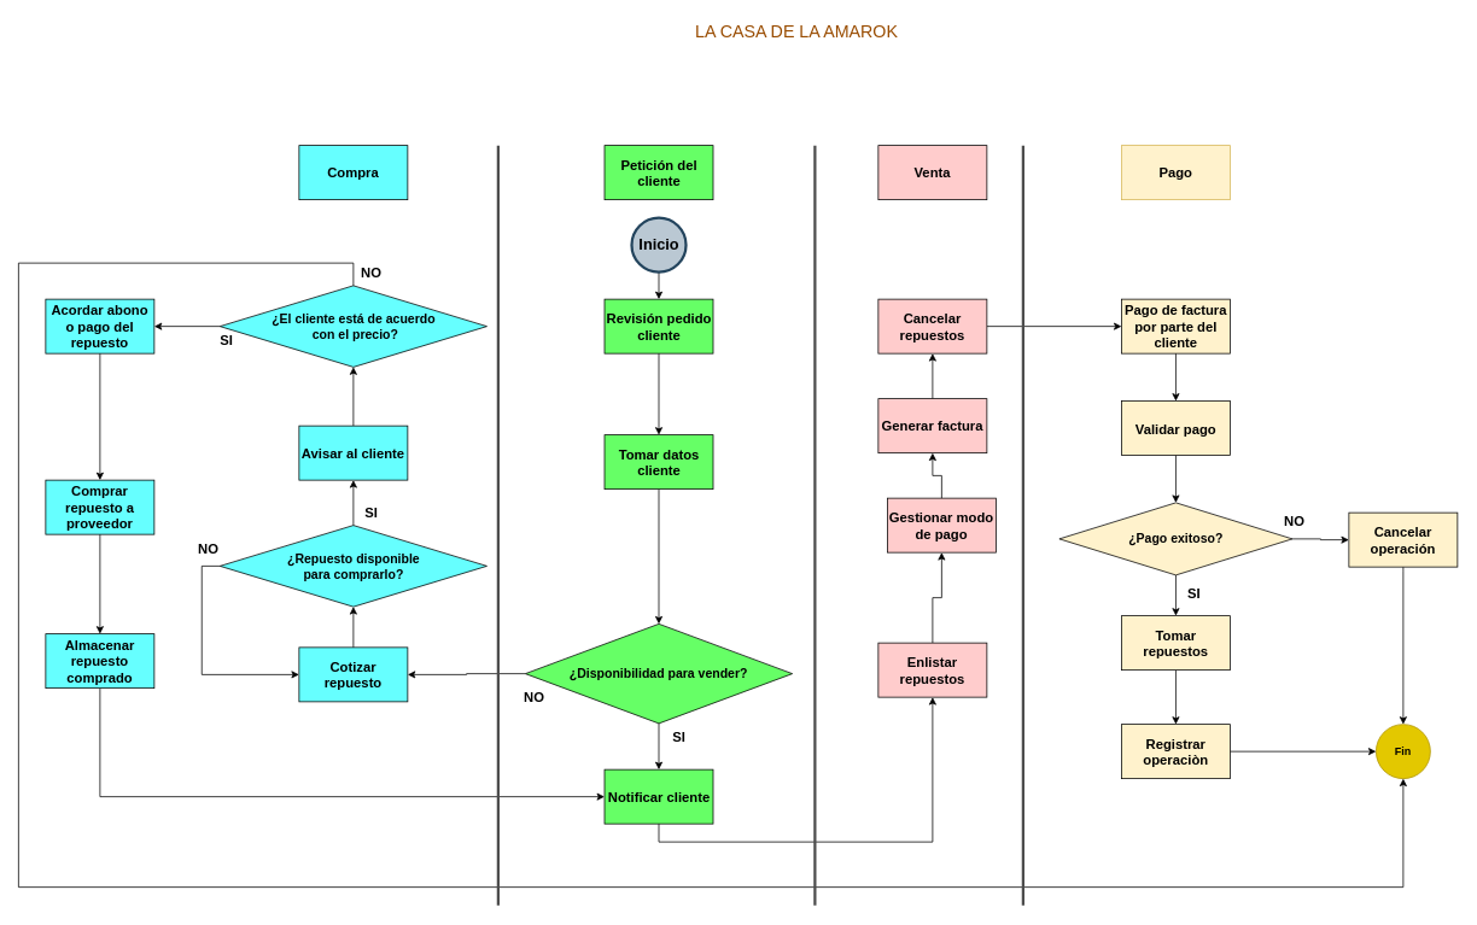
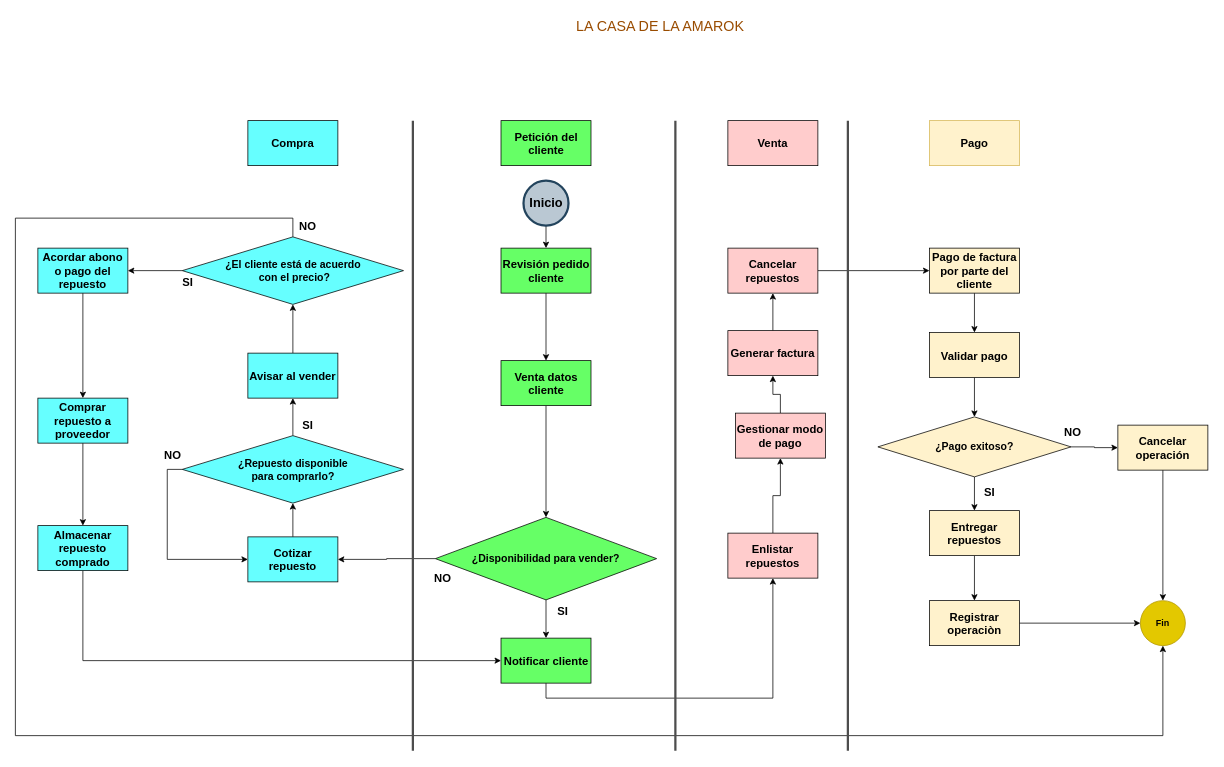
  <mxCell id="0" />
  <mxCell id="1" parent="0" />
  <mxCell id="2" style="edgeStyle=orthogonalEdgeStyle;rounded=0;orthogonalLoop=1;jettySize=auto;html=1;exitX=0.5;exitY=1;exitDx=0;exitDy=0;entryX=0.5;entryY=0;entryDx=0;entryDy=0;fontStyle=1" parent="1" source="3" target="5" edge="1"><mxGeometry relative="1" as="geometry"><mxPoint x="727.5" y="490" as="sourcePoint" /></mxGeometry></mxCell>
  <mxCell id="3" value="&lt;font style=&quot;font-size: 17px;&quot;&gt;Inicio&lt;/font&gt;" style="ellipse;whiteSpace=wrap;html=1;aspect=fixed;fontStyle=1;fillColor=#bac8d3;strokeColor=#23445d;strokeWidth=3;" parent="1" vertex="1"><mxGeometry x="697.5" y="240" width="60" height="60" as="geometry" /></mxCell>
  <mxCell id="4" style="edgeStyle=orthogonalEdgeStyle;rounded=0;orthogonalLoop=1;jettySize=auto;html=1;exitX=0.5;exitY=1;exitDx=0;exitDy=0;entryX=0.5;entryY=0;entryDx=0;entryDy=0;" parent="1" source="5" target="53" edge="1"><mxGeometry relative="1" as="geometry" /></mxCell>
  <mxCell id="5" value="Revisión pedido cliente" style="rounded=0;whiteSpace=wrap;html=1;fontSize=15;fillColor=#66FF66;fontStyle=1" parent="1" vertex="1"><mxGeometry x="667.5" y="330" width="120" height="60" as="geometry" /></mxCell>
  <mxCell id="6" style="edgeStyle=orthogonalEdgeStyle;rounded=0;orthogonalLoop=1;jettySize=auto;html=1;exitX=0;exitY=0.5;exitDx=0;exitDy=0;entryX=1;entryY=0.5;entryDx=0;entryDy=0;fontStyle=1" parent="1" source="8" target="13" edge="1"><mxGeometry relative="1" as="geometry" /></mxCell>
  <mxCell id="7" style="edgeStyle=orthogonalEdgeStyle;rounded=0;orthogonalLoop=1;jettySize=auto;html=1;exitX=0.5;exitY=1;exitDx=0;exitDy=0;entryX=0.5;entryY=0;entryDx=0;entryDy=0;fontStyle=1" parent="1" source="8" target="44" edge="1"><mxGeometry relative="1" as="geometry" /></mxCell>
  <mxCell id="8" value="¿Disponibilidad&amp;nbsp;para vender?" style="rhombus;whiteSpace=wrap;html=1;fontSize=14;fillColor=#66FF66;fontStyle=1" parent="1" vertex="1"><mxGeometry x="580" y="689" width="295" height="110" as="geometry" /></mxCell>
  <mxCell id="9" value="NO" style="text;html=1;strokeColor=none;fillColor=none;align=center;verticalAlign=middle;whiteSpace=wrap;rounded=0;fontSize=15;fontStyle=1" parent="1" vertex="1"><mxGeometry x="560" y="754" width="60" height="30" as="geometry" /></mxCell>
  <mxCell id="10" value="Petición del cliente" style="rounded=0;whiteSpace=wrap;html=1;fontSize=15;fillColor=#66FF66;fontStyle=1" parent="1" vertex="1"><mxGeometry x="667.5" y="160" width="120" height="60" as="geometry" /></mxCell>
  <mxCell id="11" value="Compra" style="rounded=0;whiteSpace=wrap;html=1;fontSize=15;fillColor=#66FFFF;fontStyle=1" parent="1" vertex="1"><mxGeometry x="330" y="160" width="120" height="60" as="geometry" /></mxCell>
  <mxCell id="12" style="edgeStyle=orthogonalEdgeStyle;rounded=0;orthogonalLoop=1;jettySize=auto;html=1;exitX=0.5;exitY=0;exitDx=0;exitDy=0;entryX=0.5;entryY=1;entryDx=0;entryDy=0;fontStyle=1" parent="1" source="13" target="16" edge="1"><mxGeometry relative="1" as="geometry" /></mxCell>
  <mxCell id="13" value="Cotizar repuesto" style="rounded=0;whiteSpace=wrap;html=1;fontSize=15;fillColor=#66FFFF;fontStyle=1" parent="1" vertex="1"><mxGeometry x="330" y="715" width="120" height="60" as="geometry" /></mxCell>
  <mxCell id="14" style="edgeStyle=orthogonalEdgeStyle;rounded=0;orthogonalLoop=1;jettySize=auto;html=1;exitX=0;exitY=0.5;exitDx=0;exitDy=0;entryX=0;entryY=0.5;entryDx=0;entryDy=0;fontStyle=1" parent="1" source="16" target="13" edge="1"><mxGeometry relative="1" as="geometry" /></mxCell>
  <mxCell id="15" style="edgeStyle=orthogonalEdgeStyle;rounded=0;orthogonalLoop=1;jettySize=auto;html=1;exitX=0.5;exitY=0;exitDx=0;exitDy=0;entryX=0.5;entryY=1;entryDx=0;entryDy=0;" parent="1" source="16" target="55" edge="1"><mxGeometry relative="1" as="geometry"><mxPoint x="390.118" y="530" as="targetPoint" /></mxGeometry></mxCell>
  <mxCell id="16" value="¿Repuesto disponible &lt;br&gt;para comprarlo?" style="rhombus;whiteSpace=wrap;html=1;fontSize=14;fillColor=#66FFFF;fontStyle=1" parent="1" vertex="1"><mxGeometry x="242.5" y="580" width="295" height="90" as="geometry" /></mxCell>
  <mxCell id="17" value="SI" style="text;html=1;strokeColor=none;fillColor=none;align=center;verticalAlign=middle;whiteSpace=wrap;rounded=0;fontSize=15;fontStyle=1" parent="1" vertex="1"><mxGeometry x="380" y="550" width="60" height="30" as="geometry" /></mxCell>
  <mxCell id="18" value="Venta" style="rounded=0;whiteSpace=wrap;html=1;fontSize=15;fillColor=#FFCCCC;fontStyle=1" parent="1" vertex="1"><mxGeometry x="970" y="160" width="120" height="60" as="geometry" /></mxCell>
  <mxCell id="19" value="NO" style="text;html=1;strokeColor=none;fillColor=none;align=center;verticalAlign=middle;whiteSpace=wrap;rounded=0;fontSize=15;fontStyle=1" parent="1" vertex="1"><mxGeometry x="200" y="590" width="60" height="30" as="geometry" /></mxCell>
  <mxCell id="20" style="edgeStyle=orthogonalEdgeStyle;rounded=0;orthogonalLoop=1;jettySize=auto;html=1;exitX=0.5;exitY=0;exitDx=0;exitDy=0;entryX=0.5;entryY=1;entryDx=0;entryDy=0;fontStyle=1" parent="1" source="21" target="25" edge="1"><mxGeometry relative="1" as="geometry" /></mxCell>
  <mxCell id="21" value="Enlistar repuestos" style="rounded=0;whiteSpace=wrap;html=1;fontSize=15;fillColor=#FFCCCC;fontStyle=1" parent="1" vertex="1"><mxGeometry x="970" y="710" width="120" height="60" as="geometry" /></mxCell>
  <mxCell id="22" style="edgeStyle=orthogonalEdgeStyle;rounded=0;orthogonalLoop=1;jettySize=auto;html=1;exitX=0.5;exitY=0;exitDx=0;exitDy=0;entryX=0.5;entryY=1;entryDx=0;entryDy=0;fontStyle=1" parent="1" source="23" target="51" edge="1"><mxGeometry relative="1" as="geometry" /></mxCell>
  <mxCell id="23" value="Generar factura" style="rounded=0;whiteSpace=wrap;html=1;fontSize=15;fillColor=#FFCCCC;fontStyle=1" parent="1" vertex="1"><mxGeometry x="970" y="440" width="120" height="60" as="geometry" /></mxCell>
  <mxCell id="24" style="edgeStyle=orthogonalEdgeStyle;rounded=0;orthogonalLoop=1;jettySize=auto;html=1;exitX=0.5;exitY=0;exitDx=0;exitDy=0;entryX=0.5;entryY=1;entryDx=0;entryDy=0;fontStyle=1" parent="1" source="25" target="23" edge="1"><mxGeometry relative="1" as="geometry" /></mxCell>
  <mxCell id="25" value="Gestionar modo de pago" style="rounded=0;whiteSpace=wrap;html=1;fontSize=15;fillColor=#FFCCCC;fontStyle=1" parent="1" vertex="1"><mxGeometry x="980" y="550" width="120" height="60" as="geometry" /></mxCell>
  <mxCell id="26" value="Pago" style="rounded=0;whiteSpace=wrap;html=1;fontSize=15;fillColor=#fff2cc;strokeColor=#d6b656;fontStyle=1" parent="1" vertex="1"><mxGeometry x="1238.75" y="160" width="120" height="60" as="geometry" /></mxCell>
  <mxCell id="27" style="edgeStyle=orthogonalEdgeStyle;rounded=0;orthogonalLoop=1;jettySize=auto;html=1;entryX=0.5;entryY=0;entryDx=0;entryDy=0;fontStyle=1" parent="1" source="28" target="47" edge="1"><mxGeometry relative="1" as="geometry" /></mxCell>
  <mxCell id="28" value="Pago de factura por parte del cliente" style="rounded=0;whiteSpace=wrap;html=1;fontSize=15;fillColor=#FFF2CC;fontStyle=1" parent="1" vertex="1"><mxGeometry x="1238.75" y="330" width="120" height="60" as="geometry" /></mxCell>
  <mxCell id="29" style="edgeStyle=orthogonalEdgeStyle;rounded=0;orthogonalLoop=1;jettySize=auto;html=1;exitX=1;exitY=0.5;exitDx=0;exitDy=0;entryX=0;entryY=0.5;entryDx=0;entryDy=0;" parent="1" source="31" target="36" edge="1"><mxGeometry relative="1" as="geometry" /></mxCell>
  <mxCell id="30" style="edgeStyle=orthogonalEdgeStyle;rounded=0;orthogonalLoop=1;jettySize=auto;html=1;exitX=0.5;exitY=1;exitDx=0;exitDy=0;entryX=0.5;entryY=0;entryDx=0;entryDy=0;" parent="1" source="31" target="33" edge="1"><mxGeometry relative="1" as="geometry" /></mxCell>
  <mxCell id="31" value="¿Pago exitoso?" style="rhombus;whiteSpace=wrap;html=1;fontSize=14;fillColor=#FFF2CC;fontStyle=1" parent="1" vertex="1"><mxGeometry x="1170" y="555" width="257.5" height="80" as="geometry" /></mxCell>
  <mxCell id="32" style="edgeStyle=orthogonalEdgeStyle;rounded=0;orthogonalLoop=1;jettySize=auto;html=1;exitX=0.5;exitY=1;exitDx=0;exitDy=0;entryX=0.5;entryY=0;entryDx=0;entryDy=0;fontStyle=1" parent="1" source="33" target="49" edge="1"><mxGeometry relative="1" as="geometry" /></mxCell>
- <mxCell id="33" value="Tomar repuestos" style="rounded=0;whiteSpace=wrap;html=1;fontSize=15;fillColor=#FFF2CC;fontStyle=1" parent="1" vertex="1"><mxGeometry x="1238.75" y="680" width="120" height="60" as="geometry" /></mxCell>
+ <mxCell id="33" value="Entregar repuestos" style="rounded=0;whiteSpace=wrap;html=1;fontSize=15;fillColor=#FFF2CC;fontStyle=1" parent="1" vertex="1"><mxGeometry x="1238.75" y="680" width="120" height="60" as="geometry" /></mxCell>
  <mxCell id="34" value="SI" style="text;html=1;strokeColor=none;fillColor=none;align=center;verticalAlign=middle;whiteSpace=wrap;rounded=0;fontSize=15;fontStyle=1" parent="1" vertex="1"><mxGeometry x="1288.75" y="640" width="60" height="30" as="geometry" /></mxCell>
  <mxCell id="35" style="edgeStyle=orthogonalEdgeStyle;rounded=0;orthogonalLoop=1;jettySize=auto;html=1;entryX=0.5;entryY=0;entryDx=0;entryDy=0;fontStyle=1;exitX=0.5;exitY=1;exitDx=0;exitDy=0;" parent="1" source="36" target="37" edge="1"><mxGeometry relative="1" as="geometry"><Array as="points"><mxPoint x="1550" y="630" /><mxPoint x="1550" y="790" /></Array></mxGeometry></mxCell>
  <mxCell id="36" value="Cancelar operación" style="rounded=0;whiteSpace=wrap;html=1;fontSize=15;fillColor=#FFF2CC;fontStyle=1" parent="1" vertex="1"><mxGeometry x="1490" y="566" width="120" height="60" as="geometry" /></mxCell>
  <mxCell id="37" value="Fin" style="ellipse;whiteSpace=wrap;html=1;aspect=fixed;fillColor=#e3c800;fontColor=#000000;strokeColor=#B09500;fontStyle=1" parent="1" vertex="1"><mxGeometry x="1520" y="800" width="60" height="60" as="geometry" /></mxCell>
  <mxCell id="38" value="NO" style="text;html=1;strokeColor=none;fillColor=none;align=center;verticalAlign=middle;whiteSpace=wrap;rounded=0;fontSize=15;fontStyle=1" parent="1" vertex="1"><mxGeometry x="1400" y="560" width="60" height="30" as="geometry" /></mxCell>
  <mxCell id="39" style="edgeStyle=orthogonalEdgeStyle;rounded=0;orthogonalLoop=1;jettySize=auto;html=1;entryX=0;entryY=0.5;entryDx=0;entryDy=0;" parent="1" source="40" target="44" edge="1"><mxGeometry relative="1" as="geometry"><mxPoint x="630" y="900" as="targetPoint" /><Array as="points"><mxPoint x="110" y="880" /></Array></mxGeometry></mxCell>
  <mxCell id="40" value="Almacenar repuesto comprado" style="rounded=0;whiteSpace=wrap;html=1;fontSize=15;fillColor=#66FFFF;fontStyle=1" parent="1" vertex="1"><mxGeometry x="50" y="700" width="120" height="60" as="geometry" /></mxCell>
  <mxCell id="41" style="edgeStyle=orthogonalEdgeStyle;rounded=0;orthogonalLoop=1;jettySize=auto;html=1;entryX=0.5;entryY=0;entryDx=0;entryDy=0;" parent="1" source="42" target="40" edge="1"><mxGeometry relative="1" as="geometry" /></mxCell>
  <mxCell id="42" value="Comprar repuesto a proveedor" style="rounded=0;whiteSpace=wrap;html=1;fontSize=15;fillColor=#66FFFF;fontStyle=1" parent="1" vertex="1"><mxGeometry x="50" y="530" width="120" height="60" as="geometry" /></mxCell>
  <mxCell id="43" style="edgeStyle=orthogonalEdgeStyle;rounded=0;orthogonalLoop=1;jettySize=auto;html=1;exitX=0.5;exitY=1;exitDx=0;exitDy=0;entryX=0.5;entryY=1;entryDx=0;entryDy=0;" parent="1" source="44" target="21" edge="1"><mxGeometry relative="1" as="geometry" /></mxCell>
  <mxCell id="44" value="Notificar cliente" style="rounded=0;whiteSpace=wrap;html=1;fontSize=15;fillColor=#66FF66;fontStyle=1" parent="1" vertex="1"><mxGeometry x="667.5" y="850" width="120" height="60" as="geometry" /></mxCell>
  <mxCell id="45" value="SI" style="text;html=1;strokeColor=none;fillColor=none;align=center;verticalAlign=middle;whiteSpace=wrap;rounded=0;fontSize=15;fontStyle=1" parent="1" vertex="1"><mxGeometry x="720" y="799" width="60" height="30" as="geometry" /></mxCell>
  <mxCell id="46" style="edgeStyle=orthogonalEdgeStyle;rounded=0;orthogonalLoop=1;jettySize=auto;html=1;exitX=0.5;exitY=1;exitDx=0;exitDy=0;entryX=0.5;entryY=0;entryDx=0;entryDy=0;" parent="1" source="47" target="31" edge="1"><mxGeometry relative="1" as="geometry" /></mxCell>
  <mxCell id="47" value="Validar pago" style="rounded=0;whiteSpace=wrap;html=1;fontSize=15;fillColor=#FFF2CC;fontStyle=1" parent="1" vertex="1"><mxGeometry x="1238.75" y="442.5" width="120" height="60" as="geometry" /></mxCell>
  <mxCell id="48" style="edgeStyle=orthogonalEdgeStyle;rounded=0;orthogonalLoop=1;jettySize=auto;html=1;fontStyle=1" parent="1" source="49" target="37" edge="1"><mxGeometry relative="1" as="geometry" /></mxCell>
  <mxCell id="49" value="Registrar operaciòn" style="rounded=0;whiteSpace=wrap;html=1;fontSize=15;fillColor=#FFF2CC;fontStyle=1" parent="1" vertex="1"><mxGeometry x="1238.75" y="800" width="120" height="60" as="geometry" /></mxCell>
  <mxCell id="50" style="edgeStyle=orthogonalEdgeStyle;rounded=0;orthogonalLoop=1;jettySize=auto;html=1;exitX=1;exitY=0.5;exitDx=0;exitDy=0;entryX=0;entryY=0.5;entryDx=0;entryDy=0;fontStyle=1" parent="1" source="51" target="28" edge="1"><mxGeometry relative="1" as="geometry" /></mxCell>
  <mxCell id="51" value="Cancelar repuestos" style="rounded=0;whiteSpace=wrap;html=1;fontSize=15;fillColor=#FFCCCC;fontStyle=1" parent="1" vertex="1"><mxGeometry x="970" y="330" width="120" height="60" as="geometry" /></mxCell>
  <mxCell id="52" style="edgeStyle=orthogonalEdgeStyle;rounded=0;orthogonalLoop=1;jettySize=auto;html=1;exitX=0.5;exitY=1;exitDx=0;exitDy=0;entryX=0.5;entryY=0;entryDx=0;entryDy=0;" parent="1" source="53" target="8" edge="1"><mxGeometry relative="1" as="geometry" /></mxCell>
- <mxCell id="53" value="Tomar datos cliente" style="rounded=0;whiteSpace=wrap;html=1;fontSize=15;fillColor=#66FF66;fontStyle=1" parent="1" vertex="1"><mxGeometry x="667.5" y="480" width="120" height="60" as="geometry" /></mxCell>
+ <mxCell id="53" value="Venta datos cliente" style="rounded=0;whiteSpace=wrap;html=1;fontSize=15;fillColor=#66FF66;fontStyle=1" parent="1" vertex="1"><mxGeometry x="667.5" y="480" width="120" height="60" as="geometry" /></mxCell>
  <mxCell id="54" style="edgeStyle=orthogonalEdgeStyle;rounded=0;orthogonalLoop=1;jettySize=auto;html=1;exitX=0.5;exitY=0;exitDx=0;exitDy=0;entryX=0.5;entryY=1;entryDx=0;entryDy=0;" parent="1" source="55" target="58" edge="1"><mxGeometry relative="1" as="geometry" /></mxCell>
- <mxCell id="55" value="Avisar al cliente" style="rounded=0;whiteSpace=wrap;html=1;fontSize=15;fillColor=#66FFFF;fontStyle=1" parent="1" vertex="1"><mxGeometry x="330" y="470" width="120" height="60" as="geometry" /></mxCell>
+ <mxCell id="55" value="Avisar al vender" style="rounded=0;whiteSpace=wrap;html=1;fontSize=15;fillColor=#66FFFF;fontStyle=1" parent="1" vertex="1"><mxGeometry x="330" y="470" width="120" height="60" as="geometry" /></mxCell>
  <mxCell id="56" style="edgeStyle=orthogonalEdgeStyle;rounded=0;orthogonalLoop=1;jettySize=auto;html=1;exitX=0.5;exitY=0;exitDx=0;exitDy=0;entryX=0.5;entryY=1;entryDx=0;entryDy=0;" parent="1" source="58" target="37" edge="1"><mxGeometry relative="1" as="geometry"><Array as="points"><mxPoint x="390" y="290" /><mxPoint x="20" y="290" /><mxPoint x="20" y="980" /><mxPoint x="1550" y="980" /></Array></mxGeometry></mxCell>
  <mxCell id="57" style="edgeStyle=orthogonalEdgeStyle;rounded=0;orthogonalLoop=1;jettySize=auto;html=1;exitX=0;exitY=0.5;exitDx=0;exitDy=0;entryX=1;entryY=0.5;entryDx=0;entryDy=0;" parent="1" source="58" target="65" edge="1"><mxGeometry relative="1" as="geometry" /></mxCell>
  <mxCell id="58" value="¿El cliente está de acuerdo&lt;br&gt;&amp;nbsp;con el precio?" style="rhombus;whiteSpace=wrap;html=1;fontSize=14;fillColor=#66FFFF;fontStyle=1" parent="1" vertex="1"><mxGeometry x="242.5" y="315" width="295" height="90" as="geometry" /></mxCell>
  <mxCell id="59" value="SI" style="text;html=1;strokeColor=none;fillColor=none;align=center;verticalAlign=middle;whiteSpace=wrap;rounded=0;fontSize=15;fontStyle=1" parent="1" vertex="1"><mxGeometry x="220" y="360" width="60" height="30" as="geometry" /></mxCell>
  <mxCell id="60" value="NO" style="text;html=1;strokeColor=none;fillColor=none;align=center;verticalAlign=middle;whiteSpace=wrap;rounded=0;fontSize=15;fontStyle=1" parent="1" vertex="1"><mxGeometry x="380" y="285" width="60" height="30" as="geometry" /></mxCell>
  <mxCell id="61" value="" style="endArrow=none;html=1;rounded=0;strokeWidth=3;strokeColor=#4D4D4D;" parent="1" edge="1"><mxGeometry width="50" height="50" relative="1" as="geometry"><mxPoint x="550" y="1000" as="sourcePoint" /><mxPoint x="550" y="160" as="targetPoint" /></mxGeometry></mxCell>
  <mxCell id="62" value="" style="endArrow=none;html=1;rounded=0;strokeWidth=3;strokeColor=#4D4D4D;" parent="1" edge="1"><mxGeometry width="50" height="50" relative="1" as="geometry"><mxPoint x="900" y="1000" as="sourcePoint" /><mxPoint x="900" y="160" as="targetPoint" /></mxGeometry></mxCell>
  <mxCell id="63" value="" style="endArrow=none;html=1;rounded=0;strokeWidth=3;strokeColor=#4D4D4D;" parent="1" edge="1"><mxGeometry width="50" height="50" relative="1" as="geometry"><mxPoint x="1130" y="1000" as="sourcePoint" /><mxPoint x="1130" y="160" as="targetPoint" /></mxGeometry></mxCell>
  <mxCell id="64" style="edgeStyle=orthogonalEdgeStyle;rounded=0;orthogonalLoop=1;jettySize=auto;html=1;exitX=0.5;exitY=1;exitDx=0;exitDy=0;entryX=0.5;entryY=0;entryDx=0;entryDy=0;" parent="1" source="65" target="42" edge="1"><mxGeometry relative="1" as="geometry" /></mxCell>
  <mxCell id="65" value="Acordar abono o pago del repuesto" style="rounded=0;whiteSpace=wrap;html=1;fontSize=15;fillColor=#66FFFF;fontStyle=1" parent="1" vertex="1"><mxGeometry x="50" y="330" width="120" height="60" as="geometry" /></mxCell>
  <mxCell id="66" value="LA CASA DE LA AMAROK" style="text;html=1;strokeColor=none;fillColor=none;align=center;verticalAlign=middle;whiteSpace=wrap;rounded=0;fontSize=19;fontColor=#994C00;" vertex="1" parent="1"><mxGeometry x="720" y="20" width="320" height="30" as="geometry" /></mxCell>
